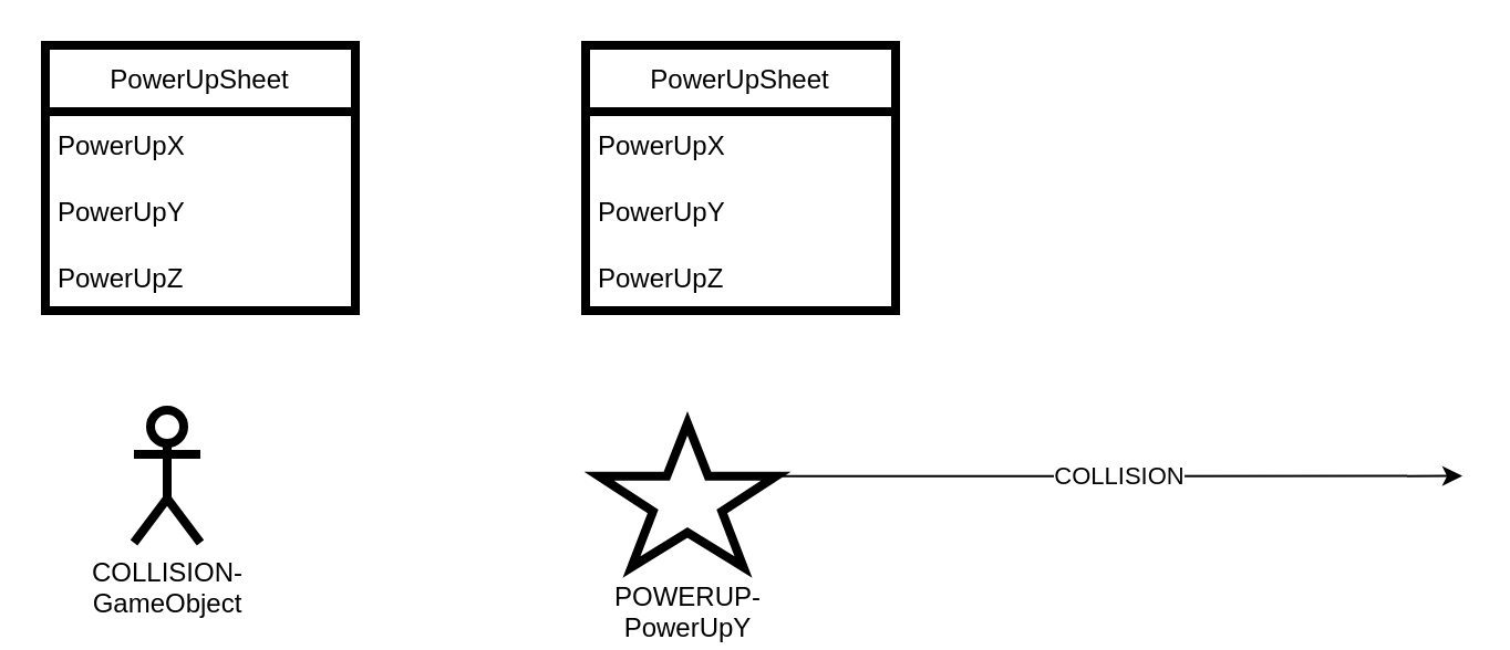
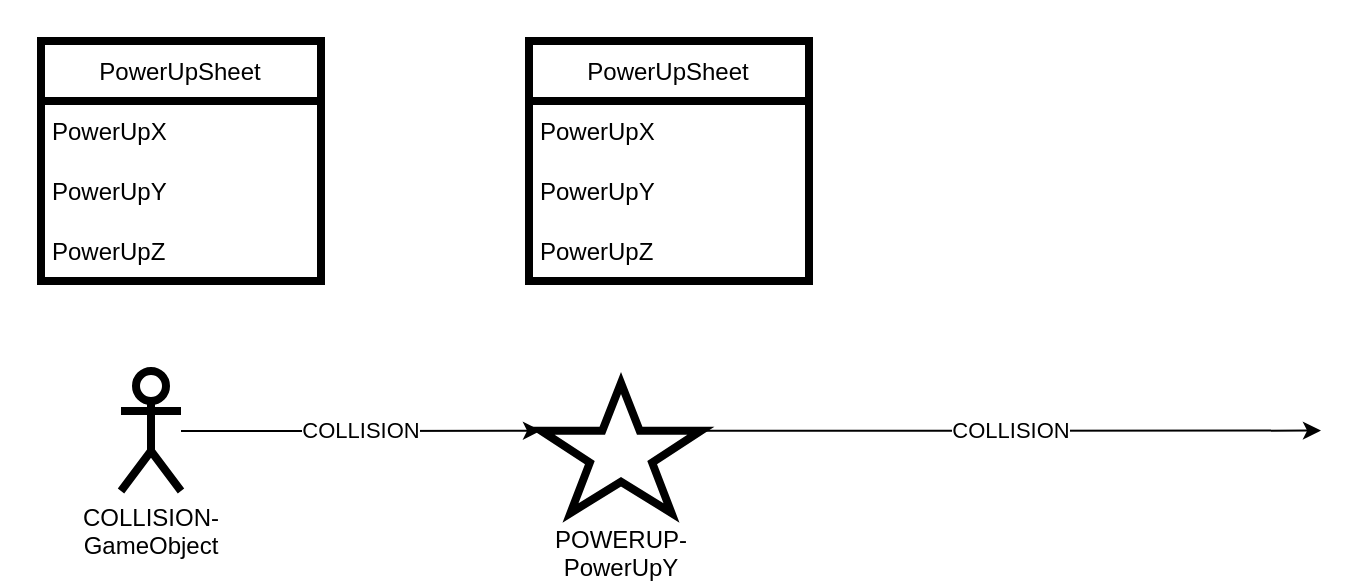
  <mxCell id="0" />
  <mxCell id="1" parent="0" />
+ <mxCell id="2" value="COLLISION" style="edgeStyle=orthogonalEdgeStyle;rounded=0;orthogonalLoop=1;jettySize=auto;html=1;entryX=0;entryY=0.367;entryDx=0;entryDy=0;entryPerimeter=0;" edge="1" parent="1" source="3" target="4"><mxGeometry relative="1" as="geometry" /></mxCell>
  <mxCell id="3" value="COLLISION-&lt;br&gt;GameObject" style="shape=umlActor;verticalLabelPosition=bottom;verticalAlign=top;html=1;outlineConnect=0;strokeWidth=4;" vertex="1" parent="1"><mxGeometry x="60" y="185" width="30" height="60" as="geometry" /></mxCell>
  <mxCell id="4" value="POWERUP-&lt;br&gt;PowerUpY" style="verticalLabelPosition=bottom;verticalAlign=top;html=1;shape=mxgraph.basic.star;strokeWidth=4;" vertex="1" parent="1"><mxGeometry x="270" y="191" width="80" height="65" as="geometry" /></mxCell>
  <mxCell id="5" value="COLLISION" style="edgeStyle=orthogonalEdgeStyle;rounded=0;orthogonalLoop=1;jettySize=auto;html=1;exitX=1;exitY=0.367;exitDx=0;exitDy=0;exitPerimeter=0;" edge="1" parent="1" source="4"><mxGeometry relative="1" as="geometry"><mxPoint x="360" y="214.8" as="sourcePoint" /><mxPoint x="660" y="214.8" as="targetPoint" /><Array as="points" /></mxGeometry></mxCell>
  <mxCell id="6" value="PowerUpSheet" style="swimlane;fontStyle=0;childLayout=stackLayout;horizontal=1;startSize=30;horizontalStack=0;resizeParent=1;resizeParentMax=0;resizeLast=0;collapsible=1;marginBottom=0;strokeWidth=4;" vertex="1" parent="1"><mxGeometry x="20" y="20" width="140" height="120" as="geometry" /></mxCell>
  <mxCell id="7" value="PowerUpX" style="text;strokeColor=none;fillColor=none;align=left;verticalAlign=middle;spacingLeft=4;spacingRight=4;overflow=hidden;points=[[0,0.5],[1,0.5]];portConstraint=eastwest;rotatable=0;" vertex="1" parent="6"><mxGeometry y="30" width="140" height="30" as="geometry" /></mxCell>
  <mxCell id="8" value="PowerUpY" style="text;strokeColor=none;fillColor=none;align=left;verticalAlign=middle;spacingLeft=4;spacingRight=4;overflow=hidden;points=[[0,0.5],[1,0.5]];portConstraint=eastwest;rotatable=0;" vertex="1" parent="6"><mxGeometry y="60" width="140" height="30" as="geometry" /></mxCell>
  <mxCell id="9" value="PowerUpZ" style="text;strokeColor=none;fillColor=none;align=left;verticalAlign=middle;spacingLeft=4;spacingRight=4;overflow=hidden;points=[[0,0.5],[1,0.5]];portConstraint=eastwest;rotatable=0;" vertex="1" parent="6"><mxGeometry y="90" width="140" height="30" as="geometry" /></mxCell>
  <mxCell id="10" value="PowerUpSheet" style="swimlane;fontStyle=0;childLayout=stackLayout;horizontal=1;startSize=30;horizontalStack=0;resizeParent=1;resizeParentMax=0;resizeLast=0;collapsible=1;marginBottom=0;strokeWidth=4;" vertex="1" parent="1"><mxGeometry x="264" y="20" width="140" height="120" as="geometry" /></mxCell>
  <mxCell id="11" value="PowerUpX" style="text;strokeColor=none;fillColor=none;align=left;verticalAlign=middle;spacingLeft=4;spacingRight=4;overflow=hidden;points=[[0,0.5],[1,0.5]];portConstraint=eastwest;rotatable=0;" vertex="1" parent="10"><mxGeometry y="30" width="140" height="30" as="geometry" /></mxCell>
  <mxCell id="12" value="PowerUpY" style="text;strokeColor=none;fillColor=none;align=left;verticalAlign=middle;spacingLeft=4;spacingRight=4;overflow=hidden;points=[[0,0.5],[1,0.5]];portConstraint=eastwest;rotatable=0;" vertex="1" parent="10"><mxGeometry y="60" width="140" height="30" as="geometry" /></mxCell>
  <mxCell id="13" value="PowerUpZ" style="text;strokeColor=none;fillColor=none;align=left;verticalAlign=middle;spacingLeft=4;spacingRight=4;overflow=hidden;points=[[0,0.5],[1,0.5]];portConstraint=eastwest;rotatable=0;" vertex="1" parent="10"><mxGeometry y="90" width="140" height="30" as="geometry" /></mxCell>
